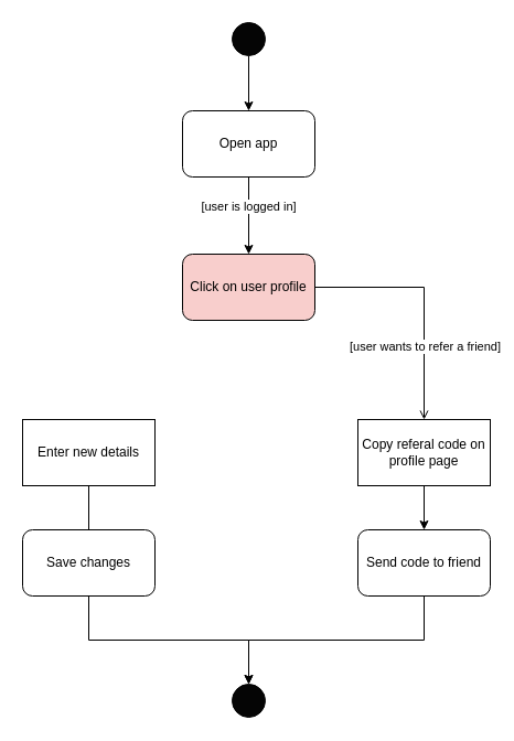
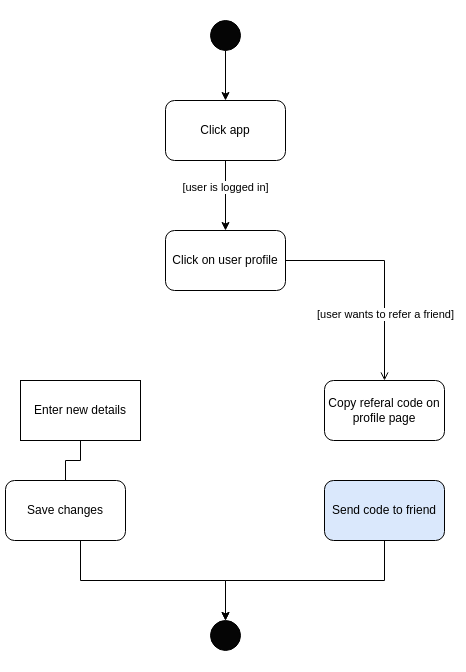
  <mxCell id="0" />
  <mxCell id="1" parent="0" />
  <mxCell id="2" value="" style="edgeStyle=orthogonalEdgeStyle;rounded=0;orthogonalLoop=1;jettySize=auto;html=1;" parent="1" source="3" target="6" edge="1"><mxGeometry relative="1" as="geometry" /></mxCell>
  <mxCell id="3" value="" style="ellipse;whiteSpace=wrap;html=1;direction=east;fillColor=#050505;" parent="1" vertex="1"><mxGeometry x="210" y="20" width="30" height="30" as="geometry" /></mxCell>
  <mxCell id="4" value="" style="edgeStyle=orthogonalEdgeStyle;rounded=0;orthogonalLoop=1;jettySize=auto;html=1;" parent="1" source="6" target="9" edge="1"><mxGeometry relative="1" as="geometry" /></mxCell>
  <mxCell id="5" value="[user is logged in]" style="edgeLabel;html=1;align=center;verticalAlign=middle;resizable=0;points=[];" parent="4" vertex="1" connectable="0"><mxGeometry x="-0.25" y="-1" relative="1" as="geometry"><mxPoint as="offset" /></mxGeometry></mxCell>
- <mxCell id="6" value="Open app" style="rounded=1;whiteSpace=wrap;html=1;fillColor=#FFFFFF;" parent="1" vertex="1"><mxGeometry x="165" y="100" width="120" height="60" as="geometry" /></mxCell>
+ <mxCell id="6" value="Click app" style="rounded=1;whiteSpace=wrap;html=1;fillColor=#FFFFFF;" parent="1" vertex="1"><mxGeometry x="165" y="100" width="120" height="60" as="geometry" /></mxCell>
  <mxCell id="7" value="" style="edgeStyle=orthogonalEdgeStyle;rounded=0;orthogonalLoop=1;jettySize=auto;html=1;endArrow=open;" parent="1" source="9" target="15" edge="1"><mxGeometry relative="1" as="geometry" /></mxCell>
  <mxCell id="8" value="[user wants to refer a friend]" style="edgeLabel;html=1;align=center;verticalAlign=middle;resizable=0;points=[];" parent="7" vertex="1" connectable="0"><mxGeometry x="0.319" relative="1" as="geometry"><mxPoint y="8" as="offset" /></mxGeometry></mxCell>
- <mxCell id="9" value="Click on user profile" style="rounded=1;whiteSpace=wrap;html=1;fillColor=#f8cecc;" parent="1" vertex="1"><mxGeometry x="165" y="230" width="120" height="60" as="geometry" /></mxCell>
+ <mxCell id="9" value="Click on user profile" style="rounded=1;whiteSpace=wrap;html=1;fillColor=#FFFFFF;" parent="1" vertex="1"><mxGeometry x="165" y="230" width="120" height="60" as="geometry" /></mxCell>
  <mxCell id="10" value="" style="edgeStyle=orthogonalEdgeStyle;rounded=0;orthogonalLoop=1;jettySize=auto;html=1;endArrow=none;" parent="1" source="11" target="13" edge="1"><mxGeometry relative="1" as="geometry" /></mxCell>
  <mxCell id="11" value="Enter new details" style="whiteSpace=wrap;html=1;fillColor=#FFFFFF;rounded=0;" parent="1" vertex="1"><mxGeometry x="20" y="380" width="120" height="60" as="geometry" /></mxCell>
  <mxCell id="12" style="edgeStyle=orthogonalEdgeStyle;rounded=0;orthogonalLoop=1;jettySize=auto;html=1;entryX=0.5;entryY=0;entryDx=0;entryDy=0;" parent="1" source="13" target="18" edge="1"><mxGeometry relative="1" as="geometry"><mxPoint x="225" y="620" as="targetPoint" /><Array as="points"><mxPoint x="80" y="580" /><mxPoint x="225" y="580" /></Array></mxGeometry></mxCell>
- <mxCell id="13" value="Save changes" style="rounded=1;whiteSpace=wrap;html=1;fillColor=#FFFFFF;" parent="1" vertex="1"><mxGeometry x="20" y="480" width="120" height="60" as="geometry" /></mxCell>
- <mxCell id="14" value="" style="edgeStyle=orthogonalEdgeStyle;rounded=0;orthogonalLoop=1;jettySize=auto;html=1;" parent="1" source="15" target="17" edge="1"><mxGeometry relative="1" as="geometry" /></mxCell>
- <mxCell id="15" value="Copy referal code on profile page" style="whiteSpace=wrap;html=1;fillColor=#FFFFFF;rounded=0;" parent="1" vertex="1"><mxGeometry x="324" y="380" width="120" height="60" as="geometry" /></mxCell>
+ <mxCell id="13" value="Save changes" style="rounded=1;whiteSpace=wrap;html=1;fillColor=#FFFFFF;" parent="1" vertex="1"><mxGeometry x="5" y="480" width="120" height="60" as="geometry" /></mxCell>
+ <mxCell id="15" value="Copy referal code on profile page" style="rounded=1;whiteSpace=wrap;html=1;fillColor=#FFFFFF;" parent="1" vertex="1"><mxGeometry x="324" y="380" width="120" height="60" as="geometry" /></mxCell>
  <mxCell id="16" style="edgeStyle=orthogonalEdgeStyle;rounded=0;orthogonalLoop=1;jettySize=auto;html=1;entryX=0.5;entryY=0;entryDx=0;entryDy=0;" parent="1" source="17" target="18" edge="1"><mxGeometry relative="1" as="geometry"><Array as="points"><mxPoint x="384" y="580" /><mxPoint x="225" y="580" /></Array></mxGeometry></mxCell>
- <mxCell id="17" value="Send code to friend" style="rounded=1;whiteSpace=wrap;html=1;fillColor=#FFFFFF;" parent="1" vertex="1"><mxGeometry x="324" y="480" width="120" height="60" as="geometry" /></mxCell>
+ <mxCell id="17" value="Send code to friend" style="rounded=1;whiteSpace=wrap;html=1;fillColor=#dae8fc;" parent="1" vertex="1"><mxGeometry x="324" y="480" width="120" height="60" as="geometry" /></mxCell>
  <mxCell id="18" value="" style="ellipse;whiteSpace=wrap;html=1;direction=east;fillColor=#050505;" parent="1" vertex="1"><mxGeometry x="210" y="620" width="30" height="30" as="geometry" /></mxCell>
